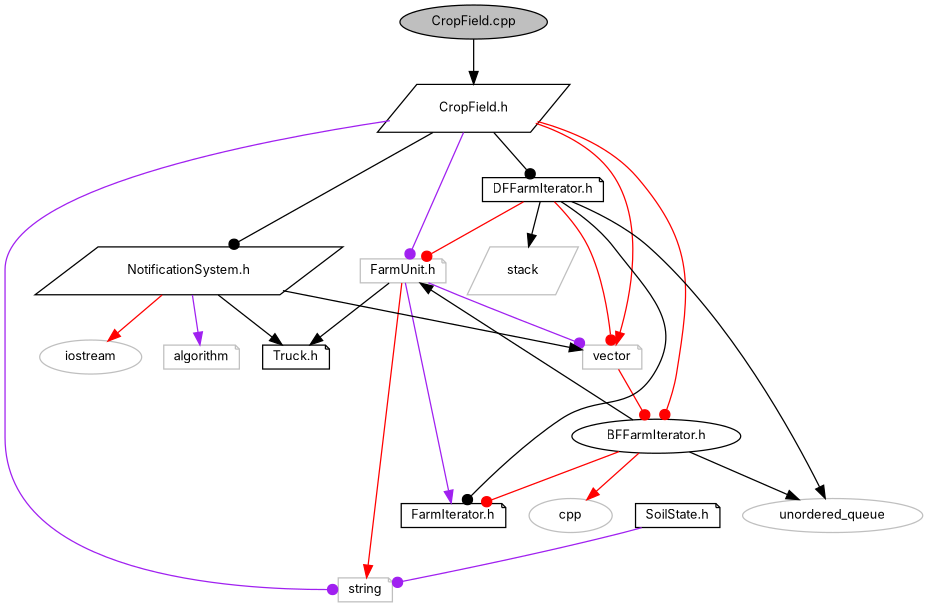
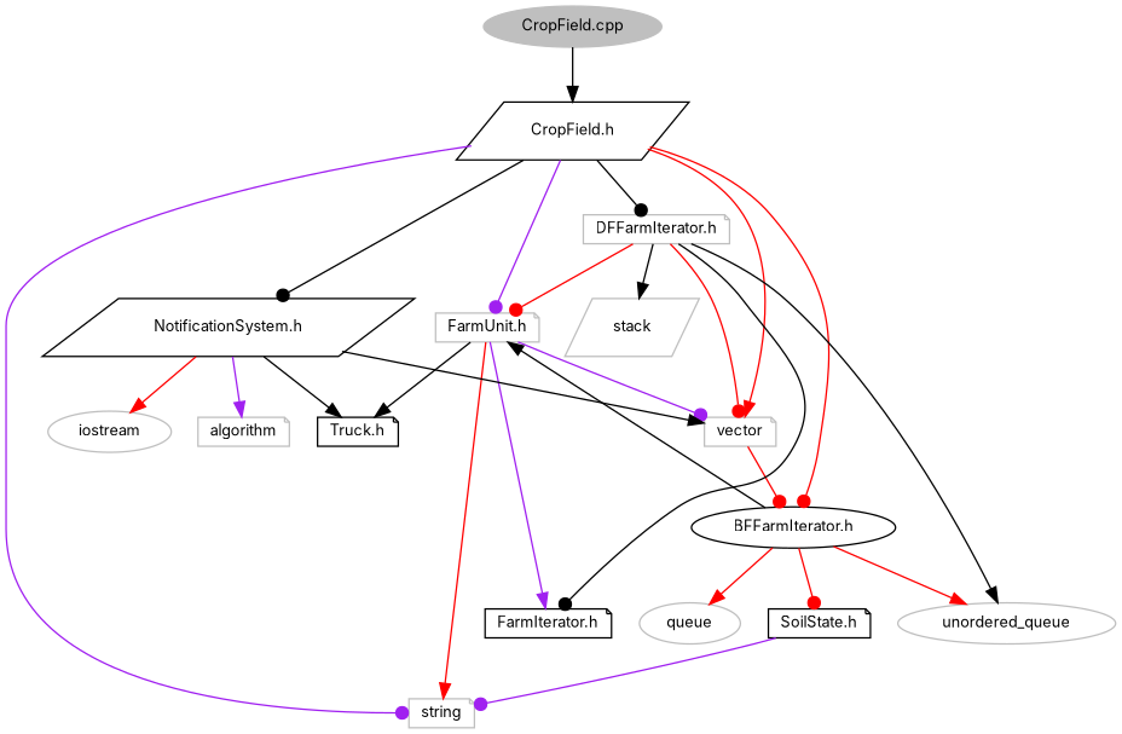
  digraph {
    fontname=Inter
    node [color=black fillcolor=white fontname=Inter fontsize=10 shape=note style=filled]
    edge [arrowhead=normal color=black fontname=Inter fontsize=10 labelfontname=Helvetica labelfontsize=10 style=solid]
-   n1 [fillcolor=grey75 fontcolor=black height=0.2 label="CropField.cpp" shape=ellipse width=0.4]
+   n1 [color=grey75 fillcolor=grey75 fontcolor=black height=0.2 label="CropField.cpp" shape=ellipse width=0.4]
    n2 [height=0.2 label="CropField.h" shape=parallelogram width=0.4]
    n3 [color=grey75 height=0.2 label="FarmUnit.h" width=0.4]
    n4 [color=grey75 height=0.2 label=vector width=0.4]
    n5 [color=grey75 height=0.2 label=string width=0.4]
    n6 [height=0.2 label="NotificationSystem.h" shape=parallelogram width=0.4]
    n7 [height=0.2 label="BFFarmIterator.h" shape=ellipse width=0.4]
-   n8 [height=0.2 label="DFFarmIterator.h" width=0.4]
+   n8 [color=grey75 height=0.2 label="DFFarmIterator.h" width=0.4]
    n9 [color=grey75 height=0.2 label=iostream shape=ellipse width=0.4]
    n10 [height=0.2 label="Truck.h" width=0.4]
    n11 [height=0.2 label="FarmIterator.h" width=0.4]
    n12 [height=0.2 label="SoilState.h" width=0.4]
    n13 [color=grey75 height=0.2 label=algorithm width=0.4]
-   n14 [color=grey75 height=0.2 label=cpp shape=ellipse width=0.4]
+   n14 [color=grey75 height=0.2 label=queue shape=ellipse width=0.4]
    n15 [color=grey75 height=0.2 label=unordered_queue shape=ellipse width=0.4]
    n16 [color=grey75 height=0.2 label=stack shape=parallelogram width=0.4]
    n1 -> n2
    n2 -> n3 [arrowhead=dot color=purple]
    n2 -> n4 [color=red]
    n2 -> n5 [arrowhead=dot color=purple]
    n2 -> n6 [arrowhead=dot]
    n2 -> n7 [arrowhead=dot color=red]
    n2 -> n8 [arrowhead=dot]
    n3 -> n4 [arrowhead=dot color=purple]
    n3 -> n5 [color=red]
    n3 -> n10
    n3 -> n11 [color=purple]
    n4 -> n7 [arrowhead=dot color=red]
    n6 -> n4
    n6 -> n9 [color=red]
    n6 -> n10
    n6 -> n13 [color=purple]
    n7 -> n3
-   n7 -> n11 [arrowhead=dot color=red]
+   n7 -> n12 [arrowhead=dot color=red]
    n7 -> n14 [color=red]
-   n7 -> n15
+   n7 -> n15 [color=red]
    n8 -> n3 [arrowhead=dot color=red]
    n8 -> n4 [arrowhead=dot color=red]
    n8 -> n11 [arrowhead=dot]
    n8 -> n15
    n8 -> n16
    n12 -> n5 [arrowhead=dot color=purple]
  }
